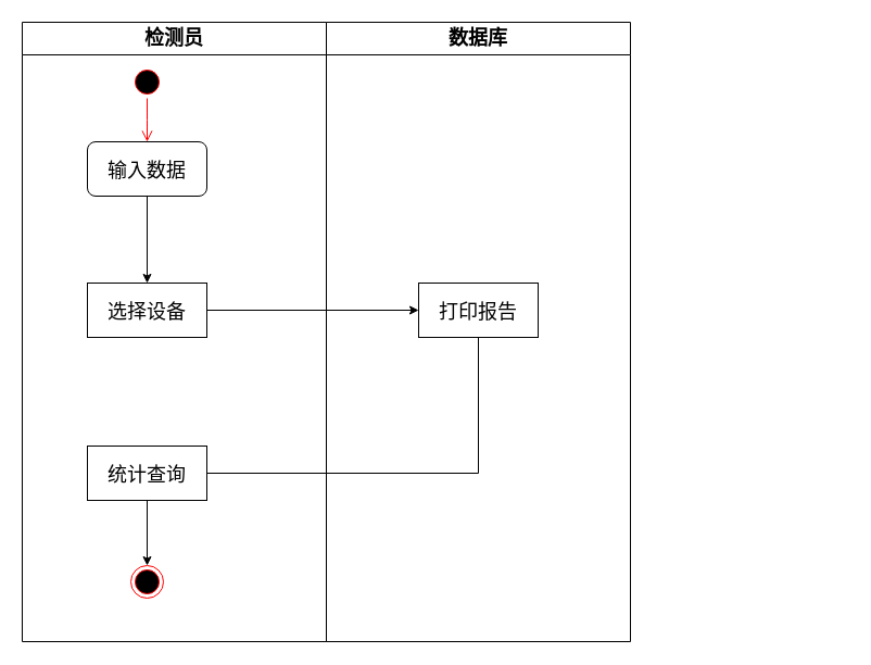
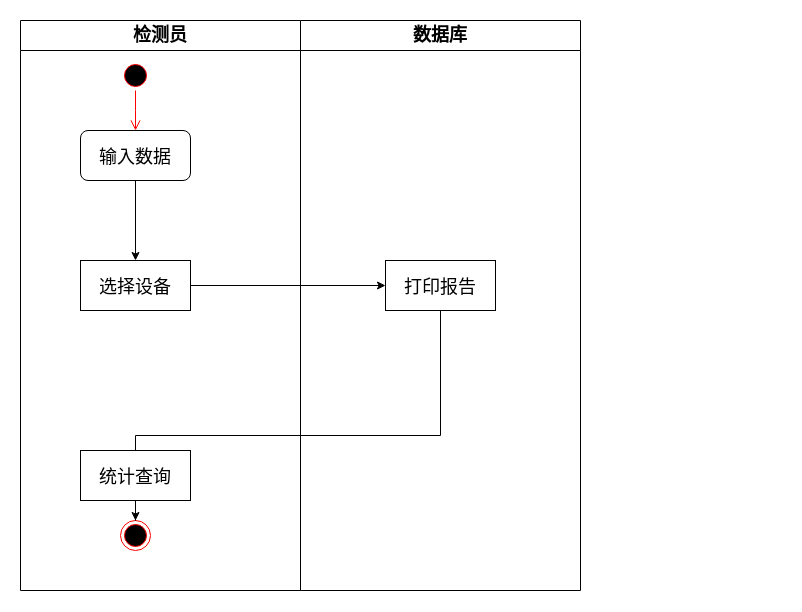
  <mxCell id="0" />
  <mxCell id="1" parent="0" />
  <mxCell id="2" value="" style="edgeStyle=orthogonalEdgeStyle;rounded=0;orthogonalLoop=1;jettySize=auto;html=1;" edge="1" parent="1"><mxGeometry relative="1" as="geometry"><mxPoint x="480" y="275" as="sourcePoint" /></mxGeometry></mxCell>
  <mxCell id="3" value="" style="edgeStyle=orthogonalEdgeStyle;rounded=0;orthogonalLoop=1;jettySize=auto;html=1;" edge="1" parent="1"><mxGeometry relative="1" as="geometry"><mxPoint x="770" y="275" as="sourcePoint" /></mxGeometry></mxCell>
  <mxCell id="4" value="检测员" style="swimlane;whiteSpace=wrap;fontSize=18;startSize=30;" vertex="1" parent="1"><mxGeometry x="20" y="20" width="280" height="570" as="geometry" /></mxCell>
  <mxCell id="5" value="" style="ellipse;shape=startState;fillColor=#000000;strokeColor=#ff0000;" vertex="1" parent="4"><mxGeometry x="100" y="40" width="30" height="30" as="geometry" /></mxCell>
  <mxCell id="6" value="" style="edgeStyle=elbowEdgeStyle;elbow=horizontal;verticalAlign=bottom;endArrow=open;endSize=8;strokeColor=#FF0000;endFill=1;rounded=0" edge="1" parent="4" source="5" target="8"><mxGeometry x="100" y="40" as="geometry"><mxPoint x="115" y="110" as="targetPoint" /></mxGeometry></mxCell>
  <mxCell id="7" value="" style="edgeStyle=orthogonalEdgeStyle;rounded=0;orthogonalLoop=1;jettySize=auto;html=1;" edge="1" parent="4" source="8" target="10"><mxGeometry relative="1" as="geometry" /></mxCell>
  <mxCell id="8" value="输入数据" style="fontSize=18;rounded=1;" vertex="1" parent="4"><mxGeometry x="60" y="110" width="110" height="50" as="geometry" /></mxCell>
  <mxCell id="9" value="" style="ellipse;html=1;shape=endState;fillColor=#000000;strokeColor=#ff0000;" vertex="1" parent="4"><mxGeometry x="100" y="500" width="30" height="30" as="geometry" /></mxCell>
  <mxCell id="10" value="选择设备" style="fontSize=18;" vertex="1" parent="4"><mxGeometry x="60" y="240" width="110" height="50" as="geometry" /></mxCell>
  <mxCell id="11" value="" style="edgeStyle=orthogonalEdgeStyle;rounded=0;orthogonalLoop=1;jettySize=auto;html=1;" edge="1" parent="4" source="12" target="9"><mxGeometry relative="1" as="geometry" /></mxCell>
- <mxCell id="12" value="统计查询" style="fontSize=18;" vertex="1" parent="4"><mxGeometry x="60" y="390" width="110" height="50" as="geometry" /></mxCell>
+ <mxCell id="12" value="统计查询" style="fontSize=18;" vertex="1" parent="4"><mxGeometry x="60" y="430" width="110" height="50" as="geometry" /></mxCell>
  <mxCell id="13" value="数据库" style="swimlane;whiteSpace=wrap;startSize=30;fontSize=18;" vertex="1" parent="1"><mxGeometry x="300" y="20" width="280" height="570" as="geometry" /></mxCell>
  <mxCell id="14" value="打印报告" style="fontSize=18;" vertex="1" parent="13"><mxGeometry x="85" y="240" width="110" height="50" as="geometry" /></mxCell>
  <mxCell id="15" value="" style="edgeStyle=orthogonalEdgeStyle;rounded=0;orthogonalLoop=1;jettySize=auto;html=1;" edge="1" parent="1"><mxGeometry relative="1" as="geometry"><mxPoint x="490" y="285" as="sourcePoint" /></mxGeometry></mxCell>
  <mxCell id="16" value="" style="edgeStyle=orthogonalEdgeStyle;rounded=0;orthogonalLoop=1;jettySize=auto;html=1;" edge="1" parent="1"><mxGeometry relative="1" as="geometry"><mxPoint x="780" y="285" as="sourcePoint" /></mxGeometry></mxCell>
  <mxCell id="17" value="" style="edgeStyle=orthogonalEdgeStyle;rounded=0;orthogonalLoop=1;jettySize=auto;html=1;" edge="1" parent="1" source="10" target="14"><mxGeometry relative="1" as="geometry" /></mxCell>
  <mxCell id="18" value="" style="edgeStyle=orthogonalEdgeStyle;rounded=0;orthogonalLoop=1;jettySize=auto;html=1;endArrow=none;" edge="1" parent="1" source="14" target="12"><mxGeometry relative="1" as="geometry"><Array as="points"><mxPoint x="440" y="435" /></Array></mxGeometry></mxCell>
